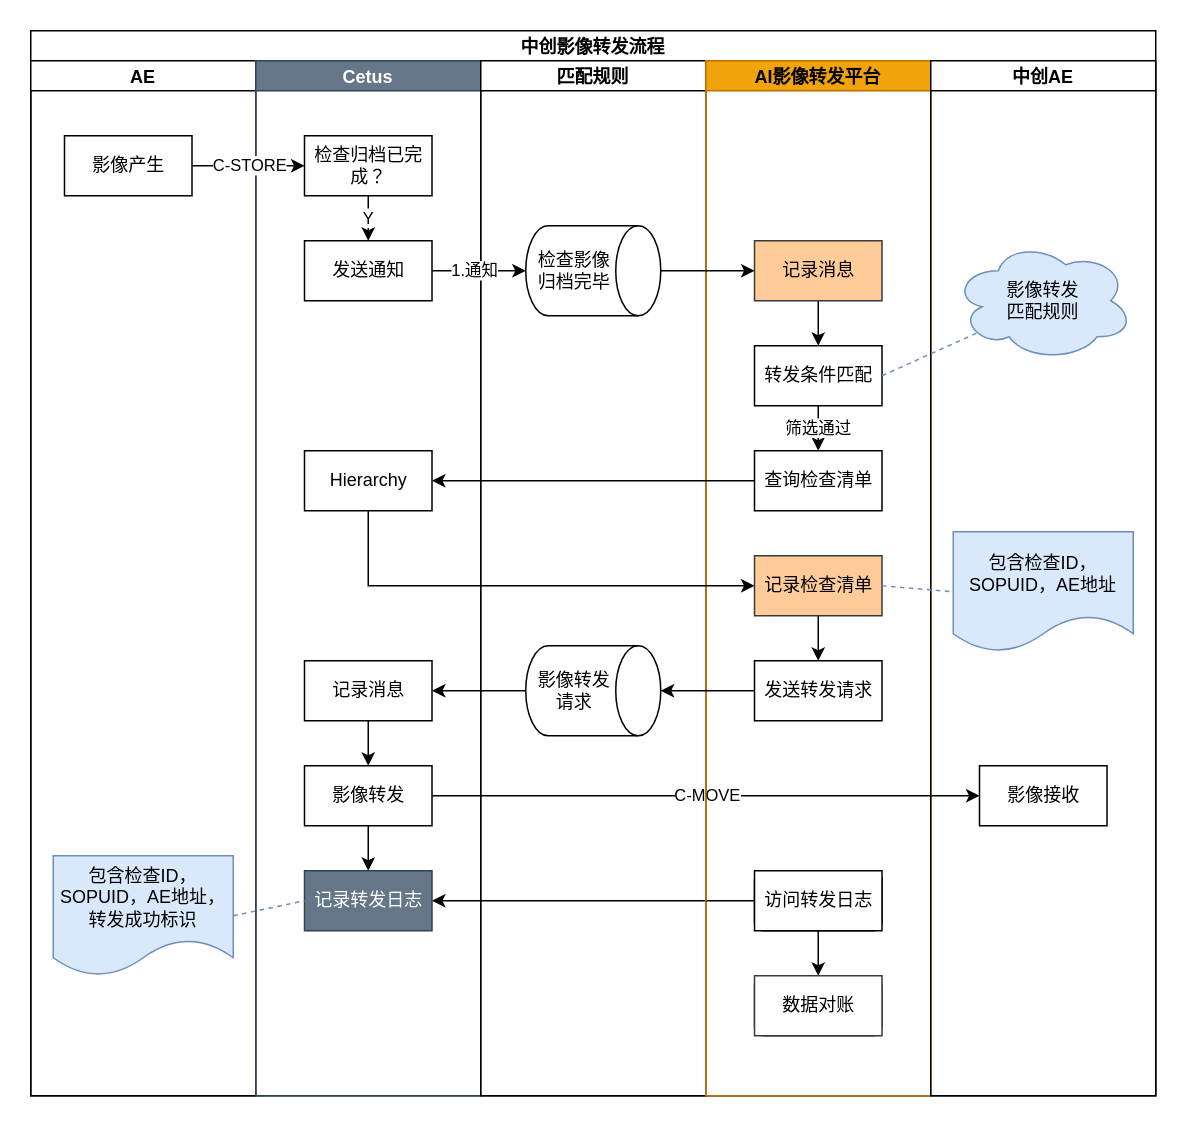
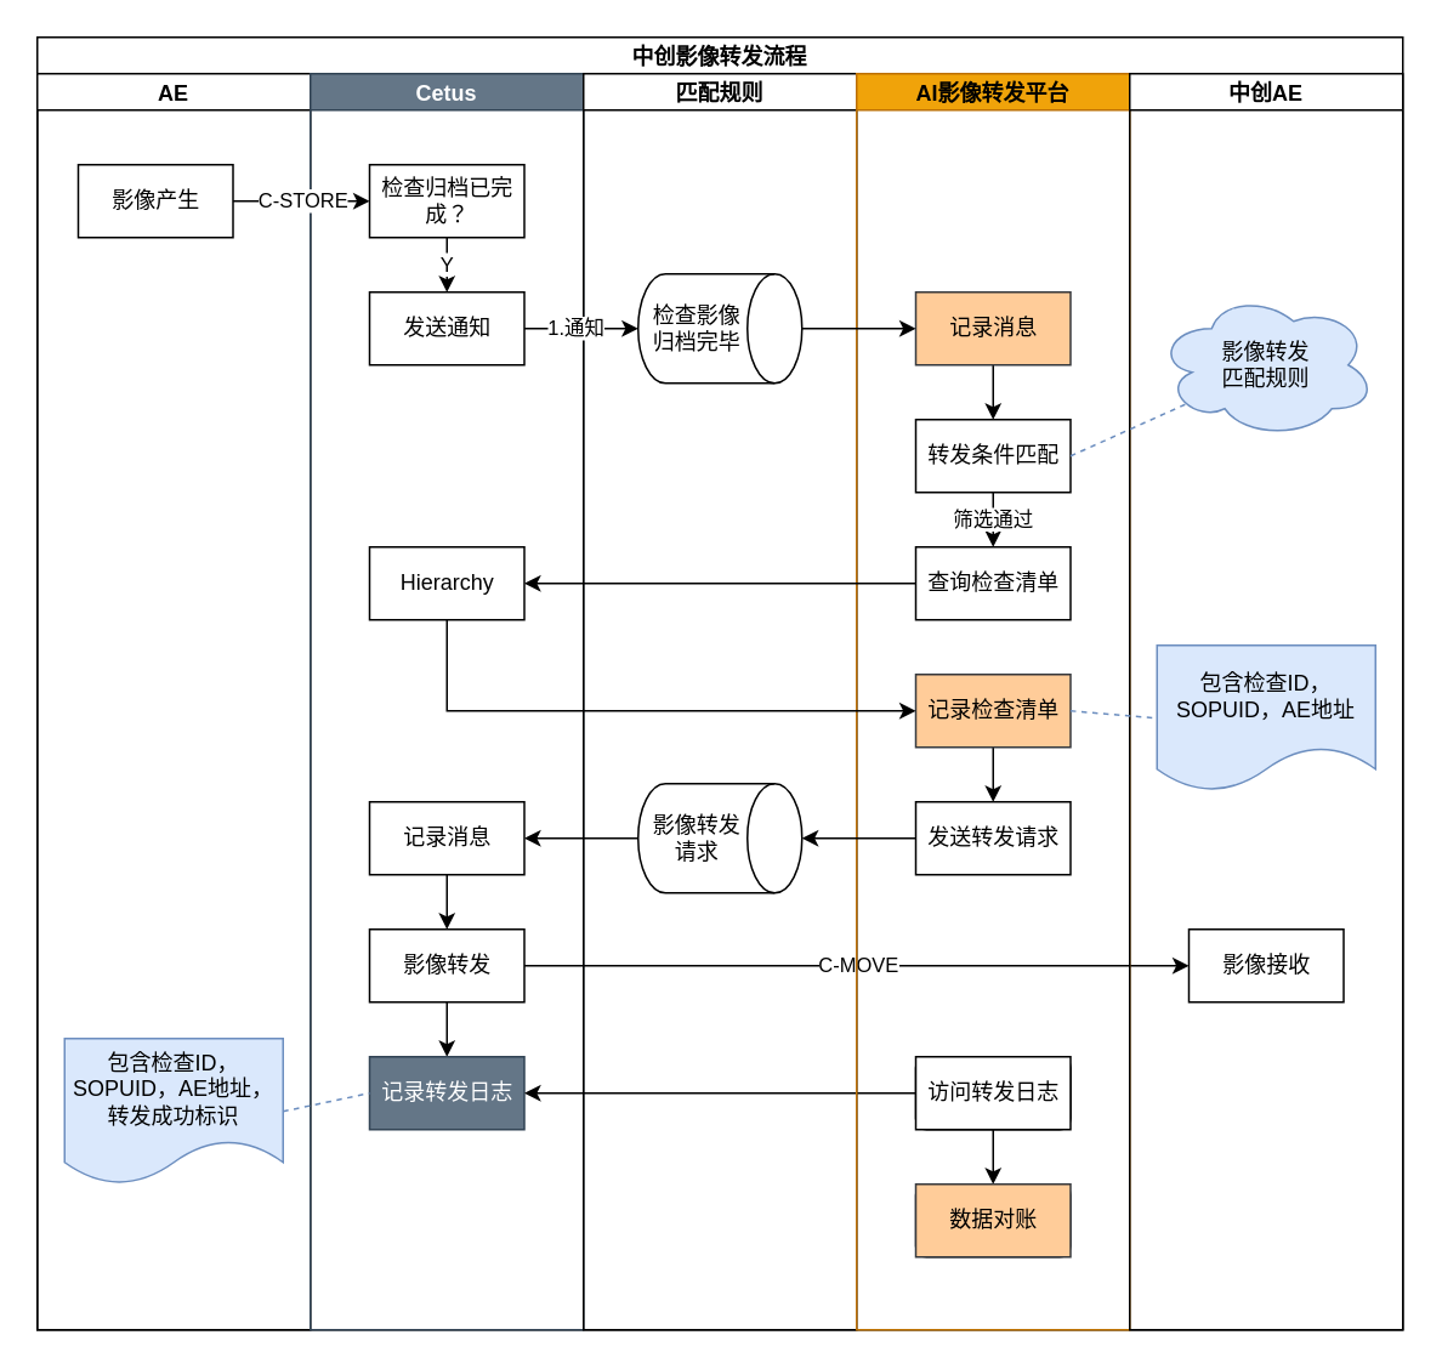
  <mxCell id="0" />
  <mxCell id="1" parent="0" />
  <mxCell id="2" value="中创影像转发流程" style="swimlane;childLayout=stackLayout;resizeParent=1;resizeParentMax=0;startSize=20;" parent="1" vertex="1"><mxGeometry x="20" y="20" width="750" height="710" as="geometry" /></mxCell>
  <mxCell id="3" value="AE" style="swimlane;startSize=20;" parent="2" vertex="1"><mxGeometry y="20" width="150" height="690" as="geometry" /></mxCell>
  <mxCell id="4" value="影像产生" style="rounded=0;whiteSpace=wrap;html=1;fillColor=#FFFFFF;gradientColor=none;" parent="3" vertex="1"><mxGeometry x="22.5" y="50" width="85" height="40" as="geometry" /></mxCell>
  <mxCell id="5" value="包含检查ID，SOPUID，AE地址，&lt;br&gt;转发成功标识" style="shape=document;whiteSpace=wrap;html=1;boundedLbl=1;rounded=0;strokeWidth=1;strokeColor=#6c8ebf;fillColor=#dae8fc;" vertex="1" parent="3"><mxGeometry x="15" y="530" width="120" height="80" as="geometry" /></mxCell>
  <mxCell id="6" value="Cetus" style="swimlane;startSize=20;fillColor=#647687;fontColor=#ffffff;strokeColor=#314354;" parent="2" vertex="1"><mxGeometry x="150" y="20" width="150" height="690" as="geometry" /></mxCell>
  <mxCell id="7" value="Y" style="edgeStyle=orthogonalEdgeStyle;rounded=0;orthogonalLoop=1;jettySize=auto;html=1;exitX=0.5;exitY=1;exitDx=0;exitDy=0;entryX=0.5;entryY=0;entryDx=0;entryDy=0;" parent="6" source="8" target="9" edge="1"><mxGeometry relative="1" as="geometry" /></mxCell>
  <mxCell id="8" value="检查归档已完成？" style="rounded=0;whiteSpace=wrap;html=1;fillColor=#FFFFFF;gradientColor=none;" parent="6" vertex="1"><mxGeometry x="32.5" y="50" width="85" height="40" as="geometry" /></mxCell>
  <mxCell id="9" value="发送通知" style="rounded=0;whiteSpace=wrap;html=1;fillColor=#FFFFFF;gradientColor=none;" parent="6" vertex="1"><mxGeometry x="32.5" y="120" width="85" height="40" as="geometry" /></mxCell>
  <mxCell id="10" style="edgeStyle=orthogonalEdgeStyle;rounded=0;orthogonalLoop=1;jettySize=auto;html=1;exitX=0.5;exitY=1;exitDx=0;exitDy=0;entryX=0.5;entryY=0;entryDx=0;entryDy=0;" parent="6" source="11" target="13" edge="1"><mxGeometry relative="1" as="geometry" /></mxCell>
  <mxCell id="11" value="记录消息" style="rounded=0;whiteSpace=wrap;html=1;fillColor=#FFFFFF;gradientColor=none;" parent="6" vertex="1"><mxGeometry x="32.5" y="400" width="85" height="40" as="geometry" /></mxCell>
  <mxCell id="12" style="edgeStyle=orthogonalEdgeStyle;rounded=0;orthogonalLoop=1;jettySize=auto;html=1;exitX=0.5;exitY=1;exitDx=0;exitDy=0;entryX=0.5;entryY=0;entryDx=0;entryDy=0;" parent="6" source="13" target="14" edge="1"><mxGeometry relative="1" as="geometry" /></mxCell>
  <mxCell id="13" value="影像转发" style="rounded=0;whiteSpace=wrap;html=1;fillColor=#FFFFFF;gradientColor=none;" parent="6" vertex="1"><mxGeometry x="32.5" y="470" width="85" height="40" as="geometry" /></mxCell>
  <mxCell id="14" value="记录转发日志" style="rounded=0;whiteSpace=wrap;html=1;fillColor=#647687;strokeColor=#314354;fontColor=#ffffff;" parent="6" vertex="1"><mxGeometry x="32.5" y="540" width="85" height="40" as="geometry" /></mxCell>
  <mxCell id="15" value="Hierarchy" style="rounded=0;whiteSpace=wrap;html=1;fillColor=#FFFFFF;gradientColor=none;" parent="6" vertex="1"><mxGeometry x="32.5" y="260" width="85" height="40" as="geometry" /></mxCell>
  <mxCell id="16" value="C-MOVE" style="edgeStyle=orthogonalEdgeStyle;rounded=0;orthogonalLoop=1;jettySize=auto;html=1;entryX=0;entryY=0.5;entryDx=0;entryDy=0;" parent="2" source="13" target="36" edge="1"><mxGeometry relative="1" as="geometry"><mxPoint x="480" y="510" as="targetPoint" /></mxGeometry></mxCell>
  <mxCell id="17" style="edgeStyle=orthogonalEdgeStyle;rounded=0;orthogonalLoop=1;jettySize=auto;html=1;" parent="2" source="28" target="14" edge="1"><mxGeometry relative="1" as="geometry" /></mxCell>
  <mxCell id="18" value="匹配规则" style="swimlane;startSize=20;" vertex="1" parent="2"><mxGeometry x="300" y="20" width="150" height="690" as="geometry" /></mxCell>
  <mxCell id="19" value="检查影像归档完毕" style="shape=cylinder3;whiteSpace=wrap;html=1;boundedLbl=1;backgroundOutline=1;size=15;rounded=0;strokeColor=#000000;strokeWidth=1;rotation=90;verticalAlign=middle;horizontal=0;" vertex="1" parent="18"><mxGeometry x="45" y="95" width="60" height="90" as="geometry" /></mxCell>
  <mxCell id="20" value="影像转发请求" style="shape=cylinder3;whiteSpace=wrap;html=1;boundedLbl=1;backgroundOutline=1;size=15;rounded=0;strokeColor=#000000;strokeWidth=1;rotation=90;verticalAlign=middle;horizontal=0;" vertex="1" parent="18"><mxGeometry x="45" y="375" width="60" height="90" as="geometry" /></mxCell>
  <mxCell id="21" value="AI影像转发平台" style="swimlane;startSize=20;fillColor=#f0a30a;fontColor=#000000;strokeColor=#BD7000;" parent="2" vertex="1"><mxGeometry x="450" y="20" width="150" height="690" as="geometry" /></mxCell>
  <mxCell id="22" style="edgeStyle=orthogonalEdgeStyle;rounded=0;orthogonalLoop=1;jettySize=auto;html=1;exitX=0.5;exitY=1;exitDx=0;exitDy=0;" parent="21" source="23" target="25" edge="1"><mxGeometry relative="1" as="geometry" /></mxCell>
  <mxCell id="23" value="记录消息" style="rounded=0;whiteSpace=wrap;html=1;fillColor=#ffcc99;strokeColor=#36393d;" parent="21" vertex="1"><mxGeometry x="32.5" y="120" width="85" height="40" as="geometry" /></mxCell>
  <mxCell id="24" value="筛选通过" style="edgeStyle=orthogonalEdgeStyle;rounded=0;orthogonalLoop=1;jettySize=auto;html=1;exitX=0.5;exitY=1;exitDx=0;exitDy=0;entryX=0.5;entryY=0;entryDx=0;entryDy=0;" parent="21" source="25" target="30" edge="1"><mxGeometry relative="1" as="geometry" /></mxCell>
  <mxCell id="25" value="转发条件匹配" style="rounded=0;whiteSpace=wrap;html=1;fillColor=#FFFFFF;gradientColor=none;" parent="21" vertex="1"><mxGeometry x="32.5" y="190" width="85" height="40" as="geometry" /></mxCell>
  <mxCell id="26" value="发送转发请求" style="rounded=0;whiteSpace=wrap;html=1;fillColor=#FFFFFF;gradientColor=none;" parent="21" vertex="1"><mxGeometry x="32.5" y="400" width="85" height="40" as="geometry" /></mxCell>
  <mxCell id="27" style="edgeStyle=orthogonalEdgeStyle;rounded=0;orthogonalLoop=1;jettySize=auto;html=1;exitX=0.5;exitY=1;exitDx=0;exitDy=0;entryX=0.5;entryY=0;entryDx=0;entryDy=0;" parent="21" source="28" target="29" edge="1"><mxGeometry relative="1" as="geometry" /></mxCell>
  <mxCell id="28" value="访问转发日志" style="rounded=1;whiteSpace=wrap;html=1;fillColor=#FFFFFF;gradientColor=none;" parent="21" vertex="1"><mxGeometry x="32.5" y="540" width="85" height="40" as="geometry" /></mxCell>
  <mxCell id="29" value="数据稽查1" style="rounded=1;whiteSpace=wrap;html=1;fillColor=#ffcc99;strokeColor=#36393d;" parent="21" vertex="1"><mxGeometry x="32.5" y="610" width="85" height="40" as="geometry" /></mxCell>
  <mxCell id="30" value="查询检查清单" style="rounded=0;whiteSpace=wrap;html=1;fillColor=#FFFFFF;gradientColor=none;" parent="21" vertex="1"><mxGeometry x="32.5" y="260" width="85" height="40" as="geometry" /></mxCell>
  <mxCell id="31" style="edgeStyle=orthogonalEdgeStyle;rounded=0;orthogonalLoop=1;jettySize=auto;html=1;exitX=0.5;exitY=1;exitDx=0;exitDy=0;entryX=0.5;entryY=0;entryDx=0;entryDy=0;" parent="21" source="32" target="26" edge="1"><mxGeometry relative="1" as="geometry" /></mxCell>
  <mxCell id="32" value="记录检查清单" style="rounded=0;whiteSpace=wrap;html=1;fillColor=#ffcc99;strokeColor=#36393d;" parent="21" vertex="1"><mxGeometry x="32.5" y="330" width="85" height="40" as="geometry" /></mxCell>
  <mxCell id="33" value="访问转发日志" style="rounded=0;whiteSpace=wrap;html=1;fillColor=#FFFFFF;gradientColor=none;" vertex="1" parent="21"><mxGeometry x="32.5" y="540" width="85" height="40" as="geometry" /></mxCell>
- <mxCell id="34" value="数据对账" style="rounded=0;whiteSpace=wrap;html=1;fillColor=#ffffff;strokeColor=#36393d;" vertex="1" parent="21"><mxGeometry x="32.5" y="610" width="85" height="40" as="geometry" /></mxCell>
+ <mxCell id="34" value="数据对账" style="rounded=0;whiteSpace=wrap;html=1;fillColor=#ffcc99;strokeColor=#36393d;" vertex="1" parent="21"><mxGeometry x="32.5" y="610" width="85" height="40" as="geometry" /></mxCell>
  <mxCell id="35" value="中创AE" style="swimlane;startSize=20;" parent="2" vertex="1"><mxGeometry x="600" y="20" width="150" height="690" as="geometry" /></mxCell>
  <mxCell id="36" value="影像接收" style="rounded=0;whiteSpace=wrap;html=1;fillColor=#FFFFFF;gradientColor=none;" parent="35" vertex="1"><mxGeometry x="32.5" y="470" width="85" height="40" as="geometry" /></mxCell>
  <mxCell id="37" value="影像转发&lt;br&gt;匹配规则" style="ellipse;shape=cloud;whiteSpace=wrap;html=1;rounded=0;fillColor=#dae8fc;strokeColor=#6c8ebf;" vertex="1" parent="35"><mxGeometry x="15" y="120" width="120" height="80" as="geometry" /></mxCell>
  <mxCell id="38" value="包含检查ID，SOPUID，AE地址" style="shape=document;whiteSpace=wrap;html=1;boundedLbl=1;rounded=0;strokeWidth=1;strokeColor=#6c8ebf;fillColor=#dae8fc;" vertex="1" parent="35"><mxGeometry x="15" y="314" width="120" height="80" as="geometry" /></mxCell>
  <mxCell id="39" value="C-STORE" style="edgeStyle=orthogonalEdgeStyle;rounded=0;orthogonalLoop=1;jettySize=auto;html=1;exitX=1;exitY=0.5;exitDx=0;exitDy=0;entryX=0;entryY=0.5;entryDx=0;entryDy=0;" parent="2" source="4" target="8" edge="1"><mxGeometry relative="1" as="geometry"><Array as="points"><mxPoint x="140" y="90" /><mxPoint x="140" y="90" /></Array></mxGeometry></mxCell>
  <mxCell id="40" style="edgeStyle=orthogonalEdgeStyle;rounded=0;orthogonalLoop=1;jettySize=auto;html=1;exitX=1;exitY=0.5;exitDx=0;exitDy=0;entryX=0.5;entryY=1;entryDx=0;entryDy=0;entryPerimeter=0;" parent="2" source="9" target="19" edge="1"><mxGeometry relative="1" as="geometry" /></mxCell>
  <mxCell id="41" value="1.通知" style="edgeLabel;html=1;align=center;verticalAlign=middle;resizable=0;points=[];" parent="40" vertex="1" connectable="0"><mxGeometry x="-0.123" y="1" relative="1" as="geometry"><mxPoint x="1" as="offset" /></mxGeometry></mxCell>
  <mxCell id="42" style="edgeStyle=orthogonalEdgeStyle;rounded=0;orthogonalLoop=1;jettySize=auto;html=1;" parent="2" source="30" target="15" edge="1"><mxGeometry relative="1" as="geometry" /></mxCell>
  <mxCell id="43" style="edgeStyle=orthogonalEdgeStyle;rounded=0;orthogonalLoop=1;jettySize=auto;html=1;entryX=0;entryY=0.5;entryDx=0;entryDy=0;" parent="2" source="15" target="32" edge="1"><mxGeometry relative="1" as="geometry"><Array as="points"><mxPoint x="225" y="370" /></Array></mxGeometry></mxCell>
  <mxCell id="44" value="" style="endArrow=none;dashed=1;html=1;rounded=0;exitX=1;exitY=0.5;exitDx=0;exitDy=0;entryX=0.13;entryY=0.77;entryDx=0;entryDy=0;entryPerimeter=0;fillColor=#dae8fc;strokeColor=#6c8ebf;" edge="1" parent="2" source="25" target="37"><mxGeometry width="50" height="50" relative="1" as="geometry"><mxPoint x="500" y="350" as="sourcePoint" /><mxPoint x="550" y="300" as="targetPoint" /></mxGeometry></mxCell>
  <mxCell id="45" value="" style="endArrow=none;dashed=1;html=1;rounded=0;entryX=0;entryY=0.5;entryDx=0;entryDy=0;exitX=1;exitY=0.5;exitDx=0;exitDy=0;fillColor=#dae8fc;strokeColor=#6c8ebf;" edge="1" parent="2" source="5" target="14"><mxGeometry width="50" height="50" relative="1" as="geometry"><mxPoint x="170" y="710" as="sourcePoint" /><mxPoint x="220" y="660" as="targetPoint" /></mxGeometry></mxCell>
  <mxCell id="46" value="" style="endArrow=none;dashed=1;html=1;rounded=0;exitX=1;exitY=0.5;exitDx=0;exitDy=0;entryX=0;entryY=0.5;entryDx=0;entryDy=0;fillColor=#dae8fc;strokeColor=#6c8ebf;" edge="1" parent="2" source="32" target="38"><mxGeometry width="50" height="50" relative="1" as="geometry"><mxPoint x="650" y="450" as="sourcePoint" /><mxPoint x="700" y="400" as="targetPoint" /></mxGeometry></mxCell>
  <mxCell id="47" style="edgeStyle=none;rounded=0;orthogonalLoop=1;jettySize=auto;html=1;entryX=0;entryY=0.5;entryDx=0;entryDy=0;" edge="1" parent="2" source="19" target="23"><mxGeometry relative="1" as="geometry" /></mxCell>
  <mxCell id="48" style="edgeStyle=none;rounded=0;orthogonalLoop=1;jettySize=auto;html=1;exitX=0.5;exitY=1;exitDx=0;exitDy=0;exitPerimeter=0;" edge="1" parent="2" source="20" target="11"><mxGeometry relative="1" as="geometry" /></mxCell>
  <mxCell id="49" style="edgeStyle=none;rounded=0;orthogonalLoop=1;jettySize=auto;html=1;exitX=0;exitY=0.5;exitDx=0;exitDy=0;" edge="1" parent="2" source="26" target="20"><mxGeometry relative="1" as="geometry" /></mxCell>
